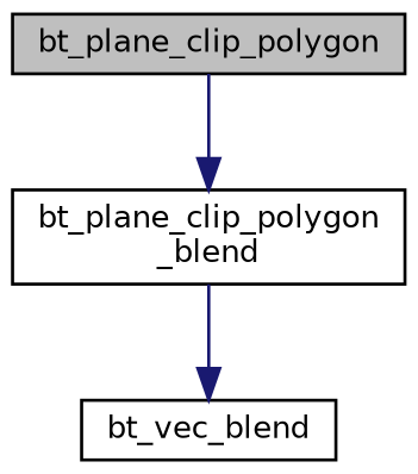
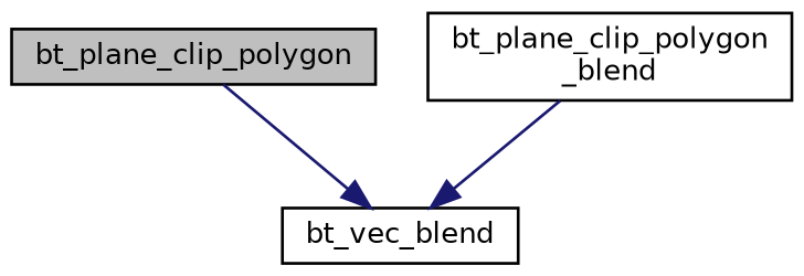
  digraph {
    rankdir=TB
    node [color=black fillcolor=white fontname=Helvetica fontsize=10 shape=record style=filled]
    edge [color=midnightblue fontname=Helvetica fontsize=10 labelfontname=Helvetica labelfontsize=10 style=solid]
    n1 [fillcolor=grey75 fontcolor=black height=0.2 label=bt_plane_clip_polygon width=0.4]
    n2 [height=0.2 label="bt_plane_clip_polygon\l_blend" width=0.4]
    n3 [height=0.2 label=bt_vec_blend width=0.4]
-   n1 -> n2
+   n1 -> n3
    n2 -> n3
  }
